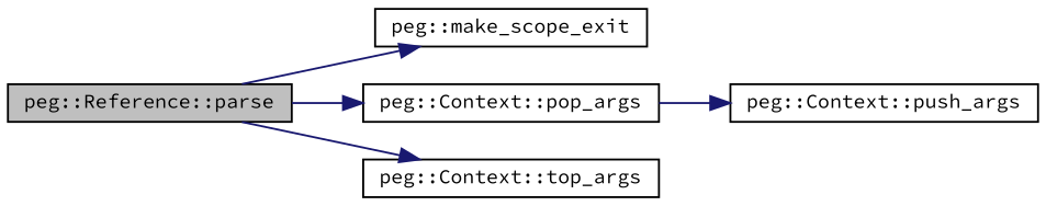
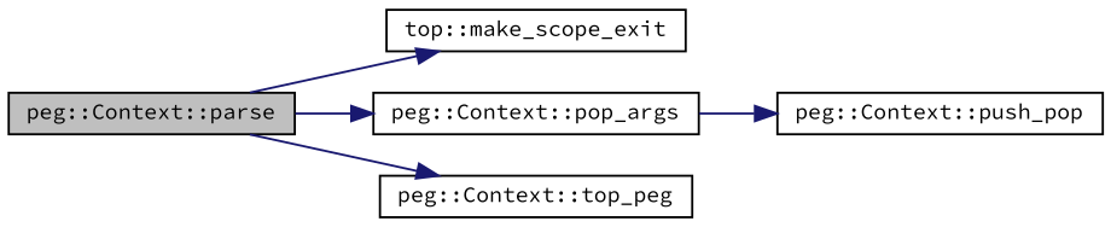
  digraph {
    fontname="Source Code Pro"
    rankdir=LR
    node [color=black fillcolor=white fontname="Source Code Pro" fontsize=10 shape=record style=filled]
    edge [color=midnightblue fontname="Source Code Pro" fontsize=10 labelfontname=Helvetica labelfontsize=10 style=solid]
-   n1 [fillcolor=grey75 fontcolor=black height=0.2 label="peg::Reference::parse" width=0.4]
-   n2 [height=0.2 label="peg::make_scope_exit" width=0.4]
+   n1 [fillcolor=grey75 fontcolor=black height=0.2 label="peg::Context::parse" width=0.4]
+   n2 [height=0.2 label="top::make_scope_exit" width=0.4]
    n3 [height=0.2 label="peg::Context::pop_args" width=0.4]
-   n4 [height=0.2 label="peg::Context::top_args" width=0.4]
-   n5 [height=0.2 label="peg::Context::push_args" width=0.4]
+   n4 [height=0.2 label="peg::Context::top_peg" width=0.4]
+   n5 [height=0.2 label="peg::Context::push_pop" width=0.4]
    n1 -> n2
    n1 -> n3
    n1 -> n4
    n3 -> n5
  }
